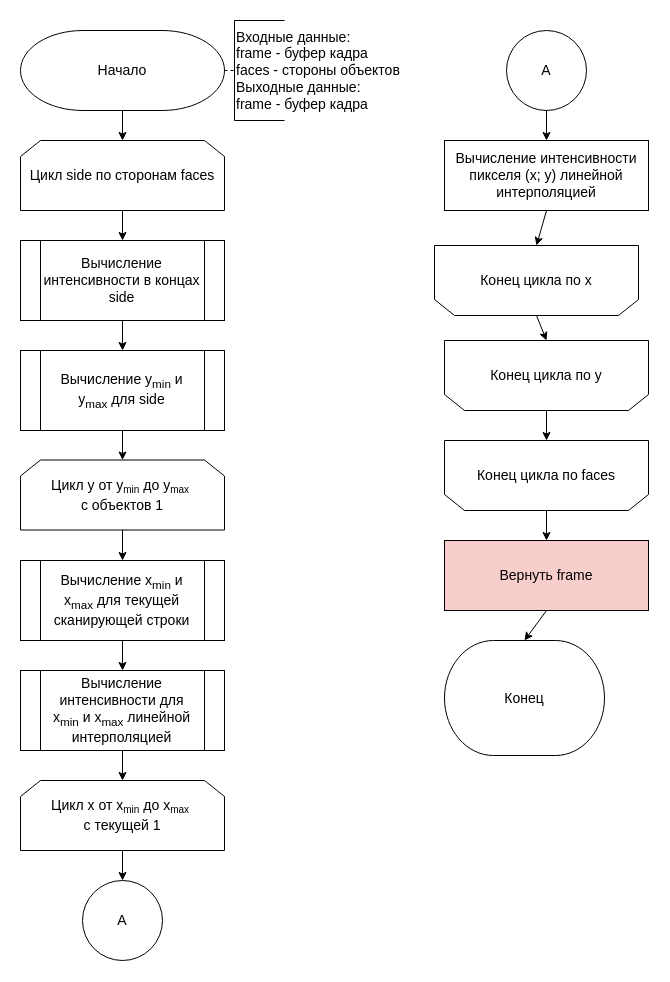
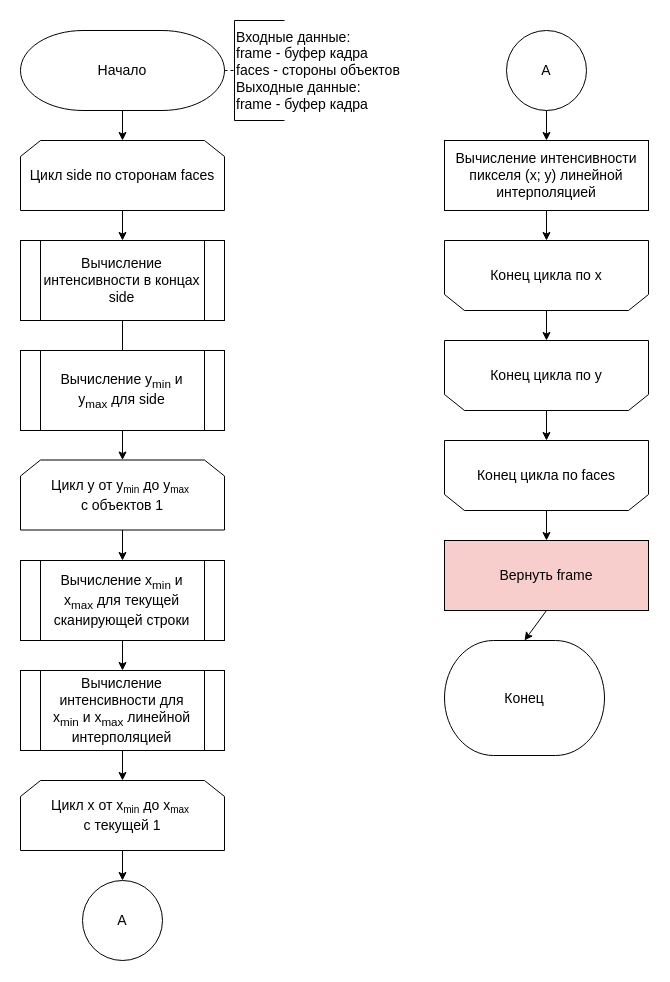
  <mxCell id="0" />
  <mxCell id="1" parent="0" />
  <mxCell id="2" style="edgeStyle=none;html=1;exitX=0.5;exitY=1;exitDx=0;exitDy=0;exitPerimeter=0;entryX=0.5;entryY=0;entryDx=0;entryDy=0;strokeWidth=1;" edge="1" parent="1" source="3" target="7"><mxGeometry relative="1" as="geometry"><mxPoint x="122" y="140" as="targetPoint" /></mxGeometry></mxCell>
  <mxCell id="3" value="&lt;font style=&quot;font-size: 14px;&quot;&gt;Начало&lt;/font&gt;" style="strokeWidth=1;html=1;shape=mxgraph.flowchart.terminator;whiteSpace=wrap;" vertex="1" parent="1"><mxGeometry x="20" y="30" width="204" height="80" as="geometry" /></mxCell>
  <mxCell id="4" value="&lt;font style=&quot;font-size: 14px;&quot;&gt;&lt;span style=&quot;&quot;&gt;Входные данные:&lt;/span&gt;&lt;br&gt;frame - буфер кадра&lt;br&gt;faces - стороны объектов&lt;br&gt;Выходные данные:&lt;br&gt;frame - буфер кадра&lt;br&gt;&lt;/font&gt;" style="strokeWidth=1;html=1;shape=mxgraph.flowchart.annotation_1;align=left;pointerEvents=1;" vertex="1" parent="1"><mxGeometry x="234" y="20" width="50" height="100" as="geometry" /></mxCell>
  <mxCell id="5" value="" style="endArrow=none;dashed=1;html=1;rounded=0;entryX=0;entryY=0.5;entryDx=0;entryDy=0;entryPerimeter=0;exitX=1;exitY=0.5;exitDx=0;exitDy=0;exitPerimeter=0;strokeWidth=1;" edge="1" parent="1" source="3" target="4"><mxGeometry width="50" height="50" relative="1" as="geometry"><mxPoint x="98" y="210" as="sourcePoint" /><mxPoint x="148" y="160" as="targetPoint" /></mxGeometry></mxCell>
  <mxCell id="6" style="edgeStyle=none;html=1;exitX=0.5;exitY=1;exitDx=0;exitDy=0;entryX=0.5;entryY=0;entryDx=0;entryDy=0;strokeWidth=1;" edge="1" parent="1" source="7"><mxGeometry relative="1" as="geometry"><mxPoint x="122" y="240" as="targetPoint" /></mxGeometry></mxCell>
  <mxCell id="7" value="&lt;span style=&quot;font-size: 14px;&quot;&gt;Цикл side по сторонам faces&lt;/span&gt;" style="shape=loopLimit;whiteSpace=wrap;html=1;strokeWidth=1;" vertex="1" parent="1"><mxGeometry x="20" y="140" width="204" height="70" as="geometry" /></mxCell>
  <mxCell id="8" value="&lt;font style=&quot;font-size: 14px;&quot;&gt;A&lt;/font&gt;" style="ellipse;whiteSpace=wrap;html=1;aspect=fixed;strokeWidth=1;" vertex="1" parent="1"><mxGeometry x="82" y="880" width="80" height="80" as="geometry" /></mxCell>
- <mxCell id="9" style="edgeStyle=none;html=1;exitX=0.5;exitY=1;exitDx=0;exitDy=0;entryX=0.5;entryY=0;entryDx=0;entryDy=0;fontSize=14;" edge="1" parent="1" source="10" target="12"><mxGeometry relative="1" as="geometry" /></mxCell>
+ <mxCell id="9" style="edgeStyle=none;html=1;exitX=0.5;exitY=1;exitDx=0;exitDy=0;entryX=0.5;entryY=0;entryDx=0;entryDy=0;fontSize=14;endArrow=none;" edge="1" parent="1" source="10" target="12"><mxGeometry relative="1" as="geometry" /></mxCell>
  <mxCell id="10" value="&lt;font style=&quot;font-size: 14px;&quot;&gt;Вычисление интенсивности в концах side&lt;br&gt;&lt;/font&gt;" style="shape=process;whiteSpace=wrap;html=1;backgroundOutline=1;" vertex="1" parent="1"><mxGeometry x="20" y="240" width="204" height="80" as="geometry" /></mxCell>
  <mxCell id="11" style="edgeStyle=none;html=1;exitX=0.5;exitY=1;exitDx=0;exitDy=0;entryX=0.5;entryY=0;entryDx=0;entryDy=0;fontSize=14;" edge="1" parent="1" source="12" target="14"><mxGeometry relative="1" as="geometry" /></mxCell>
  <mxCell id="12" value="&lt;font style=&quot;font-size: 14px;&quot;&gt;Вычисление y&lt;sub&gt;min&lt;/sub&gt; и y&lt;sub&gt;max&lt;/sub&gt;&amp;nbsp;для side&lt;/font&gt;&lt;font style=&quot;&quot;&gt;&lt;br&gt;&lt;/font&gt;" style="shape=process;whiteSpace=wrap;html=1;backgroundOutline=1;" vertex="1" parent="1"><mxGeometry x="20" y="350" width="204" height="80" as="geometry" /></mxCell>
  <mxCell id="13" style="edgeStyle=none;html=1;exitX=0.5;exitY=1;exitDx=0;exitDy=0;entryX=0.5;entryY=0;entryDx=0;entryDy=0;fontSize=14;" edge="1" parent="1" source="14" target="16"><mxGeometry relative="1" as="geometry" /></mxCell>
  <mxCell id="14" value="&lt;span style=&quot;font-size: 14px;&quot;&gt;Цикл y от&amp;nbsp;&lt;/span&gt;&lt;span style=&quot;font-size: 14px;&quot;&gt;y&lt;/span&gt;&lt;sub style=&quot;border-color: var(--border-color);&quot;&gt;min&lt;/sub&gt;&lt;span style=&quot;font-size: 14px;&quot;&gt;&amp;nbsp;до y&lt;/span&gt;&lt;sub style=&quot;border-color: var(--border-color);&quot;&gt;max&lt;/sub&gt;&lt;span style=&quot;font-size: 14px;&quot;&gt;&amp;nbsp;&lt;br&gt;с объектов 1&lt;/span&gt;" style="shape=loopLimit;whiteSpace=wrap;html=1;strokeWidth=1;" vertex="1" parent="1"><mxGeometry x="20" y="459.5" width="204" height="70" as="geometry" /></mxCell>
  <mxCell id="15" style="edgeStyle=none;html=1;exitX=0.5;exitY=1;exitDx=0;exitDy=0;entryX=0.5;entryY=0;entryDx=0;entryDy=0;fontSize=14;" edge="1" parent="1" source="16" target="18"><mxGeometry relative="1" as="geometry" /></mxCell>
  <mxCell id="16" value="&lt;font style=&quot;font-size: 14px;&quot;&gt;Вычисление x&lt;sub&gt;min&lt;/sub&gt; и x&lt;sub&gt;max&lt;/sub&gt;&amp;nbsp;для текущей сканирующей строки&lt;/font&gt;&lt;font style=&quot;&quot;&gt;&lt;br&gt;&lt;/font&gt;" style="shape=process;whiteSpace=wrap;html=1;backgroundOutline=1;" vertex="1" parent="1"><mxGeometry x="20" y="560" width="204" height="80" as="geometry" /></mxCell>
  <mxCell id="17" style="edgeStyle=none;html=1;exitX=0.5;exitY=1;exitDx=0;exitDy=0;entryX=0.5;entryY=0;entryDx=0;entryDy=0;fontSize=14;" edge="1" parent="1" source="18" target="20"><mxGeometry relative="1" as="geometry" /></mxCell>
  <mxCell id="18" value="&lt;font style=&quot;font-size: 14px;&quot;&gt;Вычисление интенсивности для x&lt;sub style=&quot;border-color: var(--border-color);&quot;&gt;min&lt;/sub&gt;&amp;nbsp;и x&lt;sub style=&quot;border-color: var(--border-color);&quot;&gt;max&lt;/sub&gt;&amp;nbsp;линейной интерполяцией&lt;br&gt;&lt;/font&gt;" style="shape=process;whiteSpace=wrap;html=1;backgroundOutline=1;" vertex="1" parent="1"><mxGeometry x="20" y="670" width="204" height="80" as="geometry" /></mxCell>
  <mxCell id="19" style="edgeStyle=none;html=1;exitX=0.5;exitY=1;exitDx=0;exitDy=0;entryX=0.5;entryY=0;entryDx=0;entryDy=0;fontSize=14;" edge="1" parent="1" source="20" target="8"><mxGeometry relative="1" as="geometry" /></mxCell>
  <mxCell id="20" value="&lt;span style=&quot;font-size: 14px;&quot;&gt;Цикл x от x&lt;/span&gt;&lt;sub style=&quot;border-color: var(--border-color);&quot;&gt;min&lt;/sub&gt;&lt;span style=&quot;font-size: 14px;&quot;&gt;&amp;nbsp;до x&lt;/span&gt;&lt;sub style=&quot;border-color: var(--border-color);&quot;&gt;max&lt;/sub&gt;&lt;span style=&quot;font-size: 14px;&quot;&gt;&amp;nbsp;&lt;br&gt;с текущей 1&lt;/span&gt;" style="shape=loopLimit;whiteSpace=wrap;html=1;strokeWidth=1;" vertex="1" parent="1"><mxGeometry x="20" y="780" width="204" height="70" as="geometry" /></mxCell>
  <mxCell id="21" style="edgeStyle=none;html=1;exitX=0.5;exitY=1;exitDx=0;exitDy=0;entryX=0.5;entryY=1;entryDx=0;entryDy=0;fontSize=14;" edge="1" parent="1" source="22" target="26"><mxGeometry relative="1" as="geometry" /></mxCell>
  <mxCell id="22" value="&lt;span style=&quot;font-size: 14px;&quot;&gt;Вычисление интенсивности пикселя (x; y)&lt;/span&gt;&lt;span style=&quot;font-size: 14px;&quot;&gt;&amp;nbsp;линейной интерполяцией&lt;/span&gt;&lt;span style=&quot;font-size: 14px;&quot;&gt;&lt;br&gt;&lt;/span&gt;" style="rounded=0;whiteSpace=wrap;html=1;strokeWidth=1;" vertex="1" parent="1"><mxGeometry x="444" y="140" width="204" height="70" as="geometry" /></mxCell>
  <mxCell id="23" style="edgeStyle=none;html=1;exitX=0.5;exitY=1;exitDx=0;exitDy=0;entryX=0.5;entryY=0;entryDx=0;entryDy=0;fontSize=14;" edge="1" parent="1" source="24" target="22"><mxGeometry relative="1" as="geometry" /></mxCell>
  <mxCell id="24" value="&lt;font style=&quot;font-size: 14px;&quot;&gt;A&lt;/font&gt;" style="ellipse;whiteSpace=wrap;html=1;aspect=fixed;strokeWidth=1;" vertex="1" parent="1"><mxGeometry x="506" y="30" width="80" height="80" as="geometry" /></mxCell>
  <mxCell id="25" style="edgeStyle=none;html=1;exitX=0.5;exitY=0;exitDx=0;exitDy=0;entryX=0.5;entryY=1;entryDx=0;entryDy=0;fontSize=14;" edge="1" parent="1" source="26" target="28"><mxGeometry relative="1" as="geometry" /></mxCell>
- <mxCell id="26" value="&lt;span style=&quot;font-size: 14px;&quot;&gt;Конец цикла по x&lt;/span&gt;" style="shape=loopLimit;whiteSpace=wrap;html=1;strokeWidth=1;direction=west;" vertex="1" parent="1"><mxGeometry x="434" y="245" width="204" height="70" as="geometry" /></mxCell>
+ <mxCell id="26" value="&lt;span style=&quot;font-size: 14px;&quot;&gt;Конец цикла по x&lt;/span&gt;" style="shape=loopLimit;whiteSpace=wrap;html=1;strokeWidth=1;direction=west;" vertex="1" parent="1"><mxGeometry x="444" y="240" width="204" height="70" as="geometry" /></mxCell>
  <mxCell id="27" style="edgeStyle=none;html=1;exitX=0.5;exitY=0;exitDx=0;exitDy=0;fontSize=14;entryX=0.5;entryY=1;entryDx=0;entryDy=0;" edge="1" parent="1" source="28" target="30"><mxGeometry relative="1" as="geometry" /></mxCell>
  <mxCell id="28" value="&lt;span style=&quot;font-size: 14px;&quot;&gt;Конец цикла по y&lt;/span&gt;" style="shape=loopLimit;whiteSpace=wrap;html=1;strokeWidth=1;direction=west;" vertex="1" parent="1"><mxGeometry x="444" y="340" width="204" height="70" as="geometry" /></mxCell>
  <mxCell id="29" style="edgeStyle=none;html=1;exitX=0.5;exitY=0;exitDx=0;exitDy=0;entryX=0.5;entryY=0;entryDx=0;entryDy=0;fontSize=14;" edge="1" parent="1" source="30" target="32"><mxGeometry relative="1" as="geometry" /></mxCell>
  <mxCell id="30" value="&lt;span style=&quot;font-size: 14px;&quot;&gt;Конец цикла по faces&lt;/span&gt;" style="shape=loopLimit;whiteSpace=wrap;html=1;strokeWidth=1;direction=west;" vertex="1" parent="1"><mxGeometry x="444" y="440" width="204" height="70" as="geometry" /></mxCell>
  <mxCell id="31" style="edgeStyle=none;html=1;exitX=0.5;exitY=1;exitDx=0;exitDy=0;entryX=0.5;entryY=0;entryDx=0;entryDy=0;entryPerimeter=0;fontSize=14;" edge="1" parent="1" source="32" target="33"><mxGeometry relative="1" as="geometry" /></mxCell>
  <mxCell id="32" value="&lt;span style=&quot;font-size: 14px;&quot;&gt;Вернуть frame&lt;/span&gt;&lt;span style=&quot;font-size: 14px;&quot;&gt;&lt;br&gt;&lt;/span&gt;" style="rounded=0;whiteSpace=wrap;html=1;strokeWidth=1;fillColor=#f8cecc;" vertex="1" parent="1"><mxGeometry x="444" y="540" width="204" height="70" as="geometry" /></mxCell>
  <mxCell id="33" value="&lt;span style=&quot;font-size: 14px;&quot;&gt;Конец&lt;/span&gt;" style="strokeWidth=1;html=1;shape=mxgraph.flowchart.terminator;whiteSpace=wrap;" vertex="1" parent="1"><mxGeometry x="444" y="640" width="160" height="115" as="geometry" /></mxCell>
